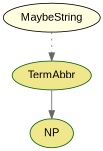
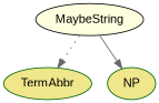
  digraph {
    fontname="Liberation Sans"
    node [color=darkgreen fillcolor=khaki fontname="Liberation Sans" style=filled]
    edge [color=gray40 fontname="Liberation Sans"]
    n1 [label=TermAbbr shape=oval]
    NP
    MaybeString [color=black fillcolor=lightyellow]
-   n1 -> NP [style=solid]
+   MaybeString -> NP [style=solid]
    MaybeString -> n1 [style=dotted]
  }
